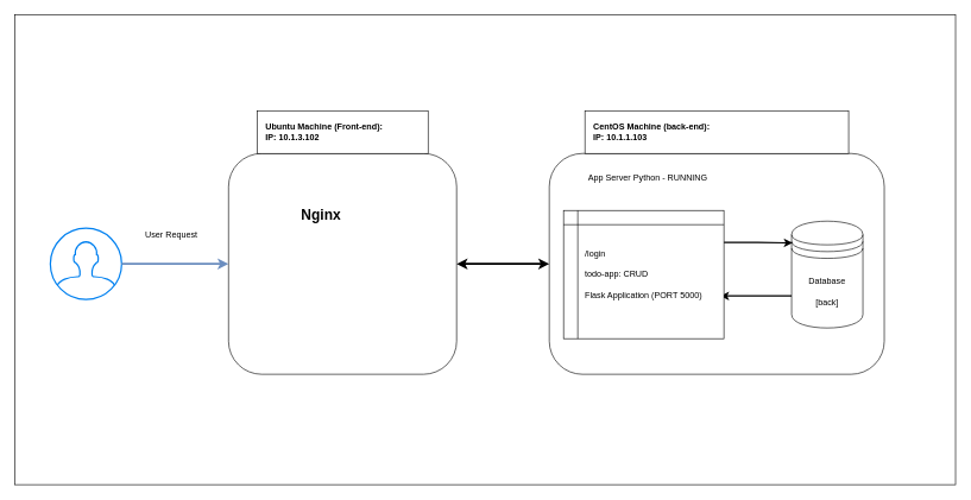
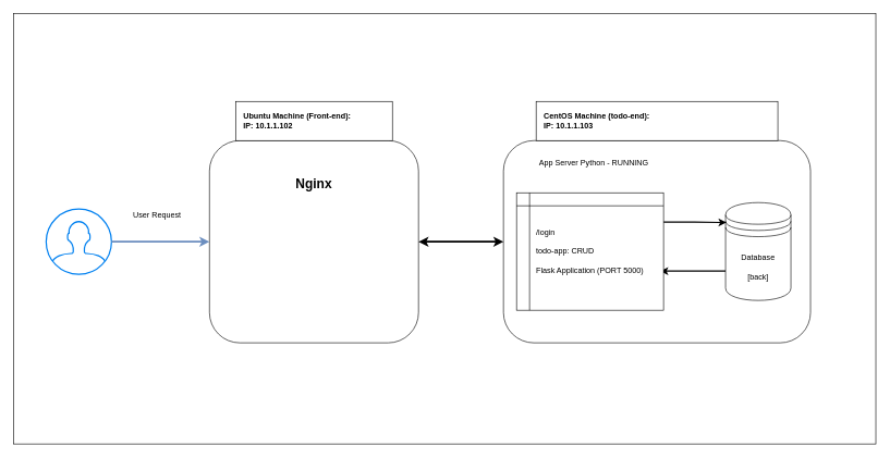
  <mxCell id="0" />
  <mxCell id="1" parent="0" />
  <mxCell id="2" value="" style="rounded=0;whiteSpace=wrap;html=1;" vertex="1" parent="1"><mxGeometry x="20" y="20" width="1320" height="660" as="geometry" /></mxCell>
  <mxCell id="3" value="" style="rounded=1;whiteSpace=wrap;html=1;" vertex="1" parent="1"><mxGeometry x="320" y="215" width="320" height="310" as="geometry" /></mxCell>
  <mxCell id="4" value="" style="rounded=1;whiteSpace=wrap;html=1;" vertex="1" parent="1"><mxGeometry x="770" y="215" width="470" height="310" as="geometry" /></mxCell>
  <mxCell id="5" value="" style="endArrow=classic;startArrow=classic;html=1;rounded=0;entryX=0;entryY=0.5;entryDx=0;entryDy=0;exitX=1;exitY=0.5;exitDx=0;exitDy=0;strokeWidth=3;" edge="1" parent="1" source="3" target="4"><mxGeometry width="50" height="50" relative="1" as="geometry"><mxPoint x="680" y="405" as="sourcePoint" /><mxPoint x="730" y="355" as="targetPoint" /></mxGeometry></mxCell>
  <mxCell id="6" value="" style="rounded=0;whiteSpace=wrap;html=1;" vertex="1" parent="1"><mxGeometry x="820" y="155" width="370" height="60" as="geometry" /></mxCell>
- <mxCell id="7" value="&lt;b&gt;CentOS Machine (back-end):&lt;br&gt;IP: 10.1.1.103&lt;/b&gt;" style="text;html=1;strokeColor=none;fillColor=none;align=left;verticalAlign=middle;whiteSpace=wrap;rounded=0;" vertex="1" parent="1"><mxGeometry x="830" y="170" width="350" height="30" as="geometry" /></mxCell>
+ <mxCell id="7" value="&lt;b&gt;CentOS Machine (todo-end):&lt;br&gt;IP: 10.1.1.103&lt;/b&gt;" style="text;html=1;strokeColor=none;fillColor=none;align=left;verticalAlign=middle;whiteSpace=wrap;rounded=0;" vertex="1" parent="1"><mxGeometry x="830" y="170" width="350" height="30" as="geometry" /></mxCell>
  <mxCell id="8" value="" style="rounded=0;whiteSpace=wrap;html=1;" vertex="1" parent="1"><mxGeometry x="360" y="155" width="240" height="60" as="geometry" /></mxCell>
- <mxCell id="9" value="&lt;b&gt;Ubuntu Machine (Front-end):&lt;br&gt;IP: 10.1.3.102&lt;/b&gt;" style="text;html=1;strokeColor=none;fillColor=none;align=left;verticalAlign=middle;whiteSpace=wrap;rounded=0;" vertex="1" parent="1"><mxGeometry x="370" y="170" width="220" height="30" as="geometry" /></mxCell>
- <mxCell id="10" value="&lt;b&gt;&lt;font style=&quot;font-size: 20px;&quot;&gt;Nginx&lt;/font&gt;&lt;/b&gt;" style="text;html=1;strokeColor=none;fillColor=none;align=center;verticalAlign=middle;whiteSpace=wrap;rounded=0;" vertex="1" parent="1"><mxGeometry x="420" y="285" width="60" height="30" as="geometry" /></mxCell>
+ <mxCell id="9" value="&lt;b&gt;Ubuntu Machine (Front-end):&lt;br&gt;IP: 10.1.1.102&lt;/b&gt;" style="text;html=1;strokeColor=none;fillColor=none;align=left;verticalAlign=middle;whiteSpace=wrap;rounded=0;" vertex="1" parent="1"><mxGeometry x="370" y="170" width="220" height="30" as="geometry" /></mxCell>
+ <mxCell id="10" value="&lt;b&gt;&lt;font style=&quot;font-size: 20px;&quot;&gt;Nginx&lt;/font&gt;&lt;/b&gt;" style="text;html=1;strokeColor=none;fillColor=none;align=center;verticalAlign=middle;whiteSpace=wrap;rounded=0;" vertex="1" parent="1"><mxGeometry x="450" y="265" width="60" height="30" as="geometry" /></mxCell>
  <mxCell id="11" style="edgeStyle=orthogonalEdgeStyle;rounded=0;orthogonalLoop=1;jettySize=auto;html=1;exitX=0;exitY=0.7;exitDx=0;exitDy=0;entryX=0.978;entryY=0.667;entryDx=0;entryDy=0;entryPerimeter=0;strokeWidth=2;" edge="1" parent="1" source="12" target="14"><mxGeometry relative="1" as="geometry" /></mxCell>
  <mxCell id="12" value="Database&lt;br&gt;&lt;br&gt;[back]" style="shape=datastore;whiteSpace=wrap;html=1;" vertex="1" parent="1"><mxGeometry x="1110" y="310" width="100" height="150" as="geometry" /></mxCell>
  <mxCell id="13" style="edgeStyle=orthogonalEdgeStyle;rounded=0;orthogonalLoop=1;jettySize=auto;html=1;exitX=1;exitY=0.25;exitDx=0;exitDy=0;entryX=0.012;entryY=0.204;entryDx=0;entryDy=0;entryPerimeter=0;strokeWidth=2;" edge="1" parent="1" source="14" target="12"><mxGeometry relative="1" as="geometry" /></mxCell>
  <mxCell id="14" value="&lt;div style=&quot;text-align: left;&quot;&gt;&lt;span style=&quot;background-color: initial;&quot;&gt;/login&lt;/span&gt;&lt;/div&gt;&lt;div style=&quot;text-align: left;&quot;&gt;&lt;br&gt;&lt;/div&gt;&lt;div style=&quot;text-align: left;&quot;&gt;&lt;span style=&quot;background-color: initial;&quot;&gt;todo-app: CRUD&lt;/span&gt;&lt;/div&gt;&lt;div style=&quot;text-align: left;&quot;&gt;&lt;br&gt;&lt;/div&gt;&lt;div style=&quot;text-align: left;&quot;&gt;&lt;span style=&quot;background-color: initial;&quot;&gt;Flask Application (PORT 5000)&lt;/span&gt;&lt;/div&gt;" style="shape=internalStorage;whiteSpace=wrap;html=1;backgroundOutline=1;" vertex="1" parent="1"><mxGeometry x="790" y="295" width="225" height="180" as="geometry" /></mxCell>
  <mxCell id="15" value="App Server Python - RUNNING" style="text;html=1;align=center;verticalAlign=middle;resizable=0;points=[];autosize=1;strokeColor=none;fillColor=none;" vertex="1" parent="1"><mxGeometry x="812.5" y="235" width="190" height="30" as="geometry" /></mxCell>
  <mxCell id="16" value="" style="html=1;verticalLabelPosition=bottom;align=center;labelBackgroundColor=#ffffff;verticalAlign=top;strokeWidth=2;strokeColor=#0080F0;shadow=0;dashed=0;shape=mxgraph.ios7.icons.user;" vertex="1" parent="1"><mxGeometry x="70" y="320" width="100" height="100" as="geometry" /></mxCell>
  <mxCell id="17" value="" style="endArrow=classic;html=1;rounded=0;strokeWidth=3;fillColor=#dae8fc;strokeColor=#6c8ebf;" edge="1" parent="1" source="16" target="3"><mxGeometry width="50" height="50" relative="1" as="geometry"><mxPoint x="170" y="345" as="sourcePoint" /><mxPoint x="220" y="295" as="targetPoint" /></mxGeometry></mxCell>
  <mxCell id="18" value="User Request" style="text;html=1;strokeColor=none;fillColor=none;align=center;verticalAlign=middle;whiteSpace=wrap;rounded=0;" vertex="1" parent="1"><mxGeometry x="190" y="315" width="100" height="30" as="geometry" /></mxCell>
